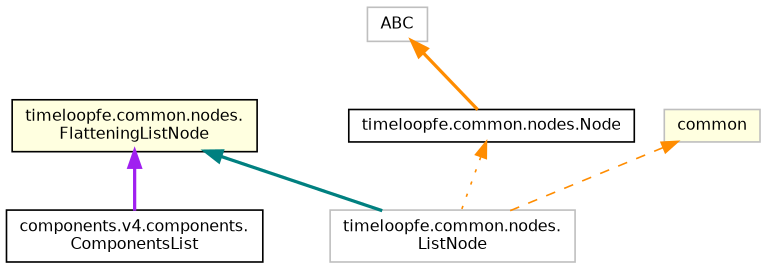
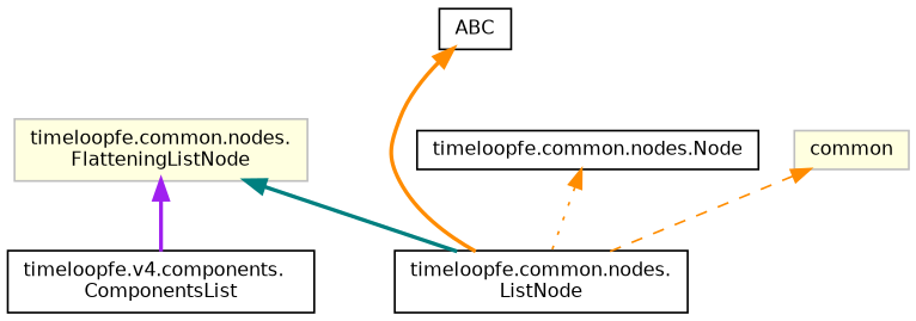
  digraph {
    node [color=black fillcolor=white fontname=Helvetica fontsize=10 shape=record style=filled]
    edge [color=darkorange dir=back fontname=Helvetica fontsize=10 labelfontname=Helvetica labelfontsize=10 style=bold]
-   n1 [fillcolor=lightyellow fontcolor=black height=0.2 label="timeloopfe.common.nodes.\lFlatteningListNode" width=0.4]
-   n2 [height=0.2 label="components.v4.components.\lComponentsList" width=0.4]
-   n3 [color=grey75 height=0.2 label="timeloopfe.common.nodes.\lListNode" width=0.4]
+   n1 [color=grey75 fillcolor=lightyellow fontcolor=black height=0.2 label="timeloopfe.common.nodes.\lFlatteningListNode" width=0.4]
+   n2 [height=0.2 label="timeloopfe.v4.components.\lComponentsList" width=0.4]
+   n3 [height=0.2 label="timeloopfe.common.nodes.\lListNode" width=0.4]
    n4 [height=0.2 label="timeloopfe.common.nodes.Node" width=0.4]
-   n5 [color=grey75 height=0.2 label=ABC width=0.4]
+   n5 [height=0.2 label=ABC width=0.4]
    n6 [color=grey75 fillcolor=lightyellow height=0.2 label=common width=0.4]
    n1 -> n2 [color=purple]
    n1 -> n3 [color=teal]
    n4 -> n3 [style=dotted]
-   n5 -> n4
+   n5 -> n3
    n6 -> n3 [style=dashed]
  }
